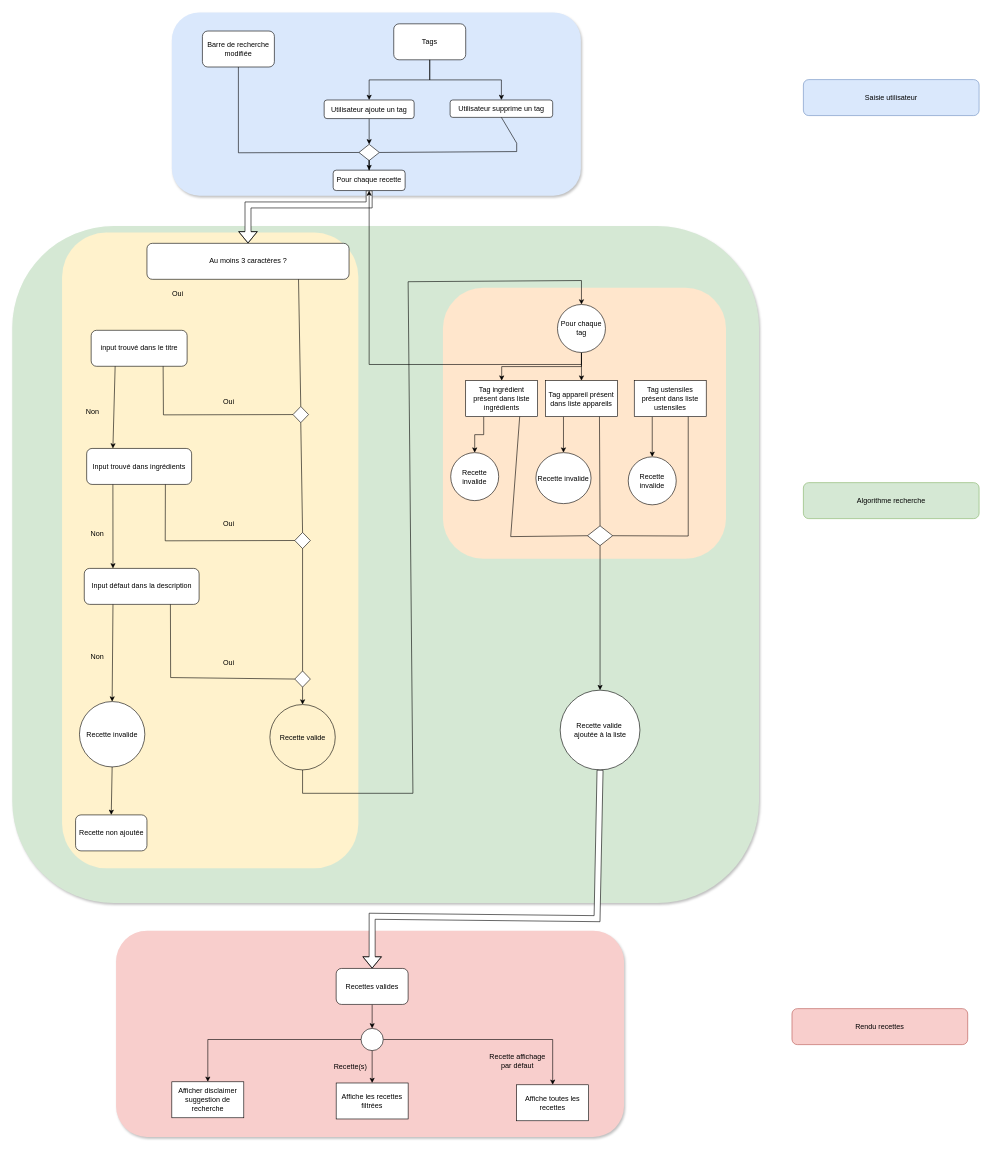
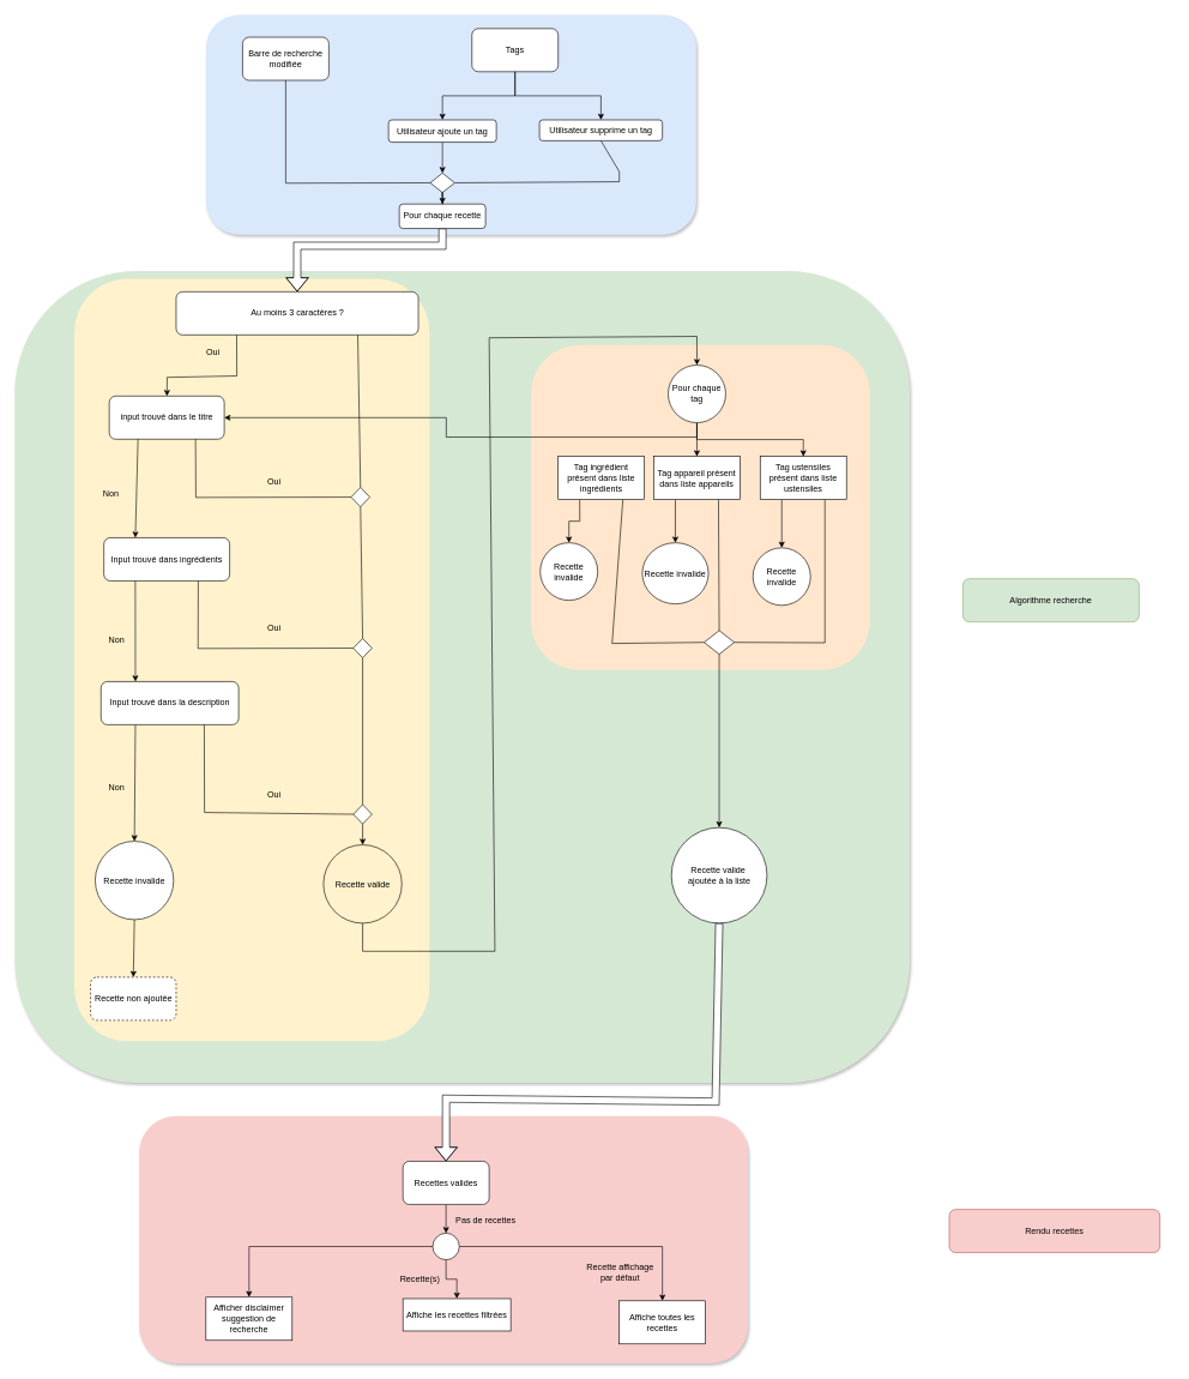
  <mxCell id="0" />
  <mxCell id="1" parent="0" />
  <mxCell id="2" value="" style="rounded=1;whiteSpace=wrap;html=1;fillColor=#d5e8d4;dashed=1;strokeColor=none;shadow=1;" vertex="1" parent="1"><mxGeometry x="20" y="376" width="1245" height="1129" as="geometry" /></mxCell>
  <mxCell id="3" value="" style="rounded=1;whiteSpace=wrap;html=1;dashed=1;fillColor=#ffe6cc;strokeColor=none;shadow=0;" vertex="1" parent="1"><mxGeometry x="738" y="479" width="472" height="452" as="geometry" /></mxCell>
  <mxCell id="4" value="" style="rounded=1;whiteSpace=wrap;html=1;dashed=1;fillColor=#fff2cc;strokeColor=none;shadow=0;" vertex="1" parent="1"><mxGeometry x="103" y="387" width="494" height="1060" as="geometry" /></mxCell>
  <mxCell id="5" value="" style="rounded=1;whiteSpace=wrap;html=1;fillColor=#f8cecc;strokeColor=none;dashed=1;shadow=1;" vertex="1" parent="1"><mxGeometry x="193" y="1551" width="847" height="344" as="geometry" /></mxCell>
  <mxCell id="6" value="" style="rounded=1;whiteSpace=wrap;html=1;fillColor=#dae8fc;strokeColor=none;shadow=1;" vertex="1" parent="1"><mxGeometry x="286" y="20" width="682" height="305.5" as="geometry" /></mxCell>
  <mxCell id="7" style="edgeStyle=orthogonalEdgeStyle;rounded=0;orthogonalLoop=1;jettySize=auto;html=1;exitX=0.5;exitY=1;exitDx=0;exitDy=0;" edge="1" parent="1" source="8" target="11"><mxGeometry relative="1" as="geometry"><mxPoint x="836" y="196" as="targetPoint" /></mxGeometry></mxCell>
  <mxCell id="8" value="Tags" style="rounded=1;whiteSpace=wrap;html=1;" vertex="1" parent="1"><mxGeometry x="656" y="39" width="120" height="60" as="geometry" /></mxCell>
  <mxCell id="9" value="" style="edgeStyle=orthogonalEdgeStyle;rounded=0;orthogonalLoop=1;jettySize=auto;html=1;" edge="1" parent="1" source="10" target="50"><mxGeometry relative="1" as="geometry" /></mxCell>
  <mxCell id="10" value="Utilisateur ajoute un tag" style="rounded=1;whiteSpace=wrap;html=1;" vertex="1" parent="1"><mxGeometry x="540" y="166" width="150" height="31" as="geometry" /></mxCell>
  <mxCell id="11" value="Utilisateur supprime un tag" style="rounded=1;whiteSpace=wrap;html=1;" vertex="1" parent="1"><mxGeometry x="750" y="166" width="171" height="29" as="geometry" /></mxCell>
  <mxCell id="12" value="Barre de recherche modifiée" style="rounded=1;whiteSpace=wrap;html=1;" vertex="1" parent="1"><mxGeometry x="337" y="51" width="120" height="60" as="geometry" /></mxCell>
  <mxCell id="13" style="edgeStyle=orthogonalEdgeStyle;rounded=0;orthogonalLoop=1;jettySize=auto;html=1;exitX=0.5;exitY=1;exitDx=0;exitDy=0;entryX=0.5;entryY=0;entryDx=0;entryDy=0;" edge="1" parent="1" source="8" target="10"><mxGeometry relative="1" as="geometry"><mxPoint x="682" y="190" as="targetPoint" /><mxPoint x="512" y="123" as="sourcePoint" /></mxGeometry></mxCell>
  <mxCell id="14" value="" style="endArrow=none;html=1;rounded=0;exitX=0;exitY=0.5;exitDx=0;exitDy=0;entryX=0.5;entryY=1;entryDx=0;entryDy=0;" edge="1" parent="1" source="50" target="12"><mxGeometry width="50" height="50" relative="1" as="geometry"><mxPoint x="613" y="285" as="sourcePoint" /><mxPoint x="396.5" y="109" as="targetPoint" /><Array as="points"><mxPoint x="397" y="254" /></Array></mxGeometry></mxCell>
  <mxCell id="15" value="" style="endArrow=none;html=1;rounded=0;entryX=0.5;entryY=1;entryDx=0;entryDy=0;exitX=1;exitY=0.5;exitDx=0;exitDy=0;" edge="1" parent="1" source="50" target="11"><mxGeometry width="50" height="50" relative="1" as="geometry"><mxPoint x="615" y="284" as="sourcePoint" /><mxPoint x="753" y="375" as="targetPoint" /><Array as="points"><mxPoint x="861" y="252" /><mxPoint x="861" y="238" /></Array></mxGeometry></mxCell>
- <mxCell id="16" value="Saisie utilisateur" style="rounded=1;whiteSpace=wrap;html=1;fillColor=#dae8fc;strokeColor=#6c8ebf;" vertex="1" parent="1"><mxGeometry x="1339" y="132" width="293" height="60" as="geometry" /></mxCell>
- <mxCell id="17" value="Algorithme recherche" style="rounded=1;whiteSpace=wrap;html=1;fillColor=#d5e8d4;strokeColor=#82b366;" vertex="1" parent="1"><mxGeometry x="1339" y="804" width="293" height="60" as="geometry" /></mxCell>
+ <mxCell id="17" value="Algorithme recherche" style="rounded=1;whiteSpace=wrap;html=1;fillColor=#d5e8d4;strokeColor=#82b366;" vertex="1" parent="1"><mxGeometry x="1339" y="804" width="245" height="60" as="geometry" /></mxCell>
  <mxCell id="18" value="Rendu recettes" style="rounded=1;whiteSpace=wrap;html=1;fillColor=#f8cecc;strokeColor=#b85450;" vertex="1" parent="1"><mxGeometry x="1320" y="1681" width="293" height="60" as="geometry" /></mxCell>
  <mxCell id="19" value="Au moins 3 caractères ?" style="rounded=1;whiteSpace=wrap;html=1;" vertex="1" parent="1"><mxGeometry x="244.5" y="405" width="337" height="60" as="geometry" /></mxCell>
+ <mxCell id="20" value="" style="endArrow=classic;html=1;rounded=0;exitX=0.25;exitY=1;exitDx=0;exitDy=0;" edge="1" parent="1" source="19" target="21"><mxGeometry width="50" height="50" relative="1" as="geometry"><mxPoint x="317.22" y="465" as="sourcePoint" /><mxPoint x="235" y="614" as="targetPoint" /><Array as="points"><mxPoint x="329" y="522" /><mxPoint x="232" y="524" /></Array></mxGeometry></mxCell>
  <mxCell id="21" value="input trouvé dans le titre" style="rounded=1;whiteSpace=wrap;html=1;" vertex="1" parent="1"><mxGeometry x="151.5" y="550" width="160" height="60" as="geometry" /></mxCell>
  <mxCell id="22" value="Oui" style="text;html=1;align=center;verticalAlign=middle;whiteSpace=wrap;rounded=0;" vertex="1" parent="1"><mxGeometry x="266" y="475" width="60" height="30" as="geometry" /></mxCell>
  <mxCell id="23" value="Oui" style="text;html=1;align=center;verticalAlign=middle;whiteSpace=wrap;rounded=0;" vertex="1" parent="1"><mxGeometry x="351" y="654" width="60" height="30" as="geometry" /></mxCell>
  <mxCell id="24" value="" style="endArrow=classic;html=1;rounded=0;exitX=0.25;exitY=1;exitDx=0;exitDy=0;entryX=0.25;entryY=0;entryDx=0;entryDy=0;" edge="1" parent="1" source="21" target="25"><mxGeometry width="50" height="50" relative="1" as="geometry"><mxPoint x="280" y="818" as="sourcePoint" /><mxPoint x="192" y="755" as="targetPoint" /></mxGeometry></mxCell>
  <mxCell id="25" value="Input trouvé dans ingrédients" style="rounded=1;whiteSpace=wrap;html=1;" vertex="1" parent="1"><mxGeometry x="144" y="747" width="175" height="60" as="geometry" /></mxCell>
  <mxCell id="26" value="Non" style="text;html=1;align=center;verticalAlign=middle;whiteSpace=wrap;rounded=0;" vertex="1" parent="1"><mxGeometry x="124" y="671" width="60" height="30" as="geometry" /></mxCell>
  <mxCell id="27" value="" style="endArrow=none;html=1;rounded=0;entryX=0.75;entryY=1;entryDx=0;entryDy=0;exitX=0.5;exitY=0;exitDx=0;exitDy=0;" edge="1" parent="1" source="28" target="19"><mxGeometry width="50" height="50" relative="1" as="geometry"><mxPoint x="280" y="818" as="sourcePoint" /><mxPoint x="330" y="768" as="targetPoint" /></mxGeometry></mxCell>
  <mxCell id="28" value="" style="rhombus;whiteSpace=wrap;html=1;" vertex="1" parent="1"><mxGeometry x="488" y="677" width="26" height="27" as="geometry" /></mxCell>
  <mxCell id="29" value="" style="endArrow=none;html=1;rounded=0;entryX=0;entryY=0.5;entryDx=0;entryDy=0;exitX=0.75;exitY=1;exitDx=0;exitDy=0;" edge="1" parent="1" source="21" target="28"><mxGeometry width="50" height="50" relative="1" as="geometry"><mxPoint x="280" y="818" as="sourcePoint" /><mxPoint x="330" y="768" as="targetPoint" /><Array as="points"><mxPoint x="272" y="691" /></Array></mxGeometry></mxCell>
  <mxCell id="30" value="" style="rhombus;whiteSpace=wrap;html=1;" vertex="1" parent="1"><mxGeometry x="491" y="1118" width="26" height="27" as="geometry" /></mxCell>
  <mxCell id="31" value="" style="endArrow=none;html=1;rounded=0;entryX=0.5;entryY=1;entryDx=0;entryDy=0;exitX=0.5;exitY=0;exitDx=0;exitDy=0;" edge="1" parent="1" source="32" target="28"><mxGeometry width="50" height="50" relative="1" as="geometry"><mxPoint x="511" y="687" as="sourcePoint" /><mxPoint x="507" y="475" as="targetPoint" /></mxGeometry></mxCell>
  <mxCell id="32" value="" style="rhombus;whiteSpace=wrap;html=1;" vertex="1" parent="1"><mxGeometry x="491" y="887" width="26" height="27" as="geometry" /></mxCell>
  <mxCell id="33" value="" style="endArrow=none;html=1;rounded=0;exitX=0.75;exitY=1;exitDx=0;exitDy=0;entryX=0;entryY=0.5;entryDx=0;entryDy=0;" edge="1" parent="1" source="25" target="32"><mxGeometry width="50" height="50" relative="1" as="geometry"><mxPoint x="280" y="818" as="sourcePoint" /><mxPoint x="330" y="768" as="targetPoint" /><Array as="points"><mxPoint x="275" y="901" /></Array></mxGeometry></mxCell>
  <mxCell id="34" value="" style="endArrow=none;html=1;rounded=0;entryX=0.5;entryY=1;entryDx=0;entryDy=0;exitX=0.5;exitY=0;exitDx=0;exitDy=0;" edge="1" parent="1" source="30" target="32"><mxGeometry width="50" height="50" relative="1" as="geometry"><mxPoint x="280" y="1018" as="sourcePoint" /><mxPoint x="330" y="968" as="targetPoint" /></mxGeometry></mxCell>
- <mxCell id="35" value="Input défaut dans la description" style="rounded=1;whiteSpace=wrap;html=1;" vertex="1" parent="1"><mxGeometry x="140" y="947" width="191.5" height="60" as="geometry" /></mxCell>
+ <mxCell id="35" value="Input trouvé dans la description" style="rounded=1;whiteSpace=wrap;html=1;" vertex="1" parent="1"><mxGeometry x="140" y="947" width="191.5" height="60" as="geometry" /></mxCell>
  <mxCell id="36" value="" style="endArrow=classic;html=1;rounded=0;exitX=0.25;exitY=1;exitDx=0;exitDy=0;entryX=0.25;entryY=0;entryDx=0;entryDy=0;" edge="1" parent="1" source="25" target="35"><mxGeometry width="50" height="50" relative="1" as="geometry"><mxPoint x="280" y="1018" as="sourcePoint" /><mxPoint x="330" y="968" as="targetPoint" /></mxGeometry></mxCell>
  <mxCell id="37" value="Oui" style="text;html=1;align=center;verticalAlign=middle;whiteSpace=wrap;rounded=0;" vertex="1" parent="1"><mxGeometry x="351" y="857" width="60" height="30" as="geometry" /></mxCell>
  <mxCell id="38" value="Non" style="text;html=1;align=center;verticalAlign=middle;whiteSpace=wrap;rounded=0;" vertex="1" parent="1"><mxGeometry x="132" y="874" width="60" height="30" as="geometry" /></mxCell>
  <mxCell id="39" value="Non" style="text;html=1;align=center;verticalAlign=middle;whiteSpace=wrap;rounded=0;" vertex="1" parent="1"><mxGeometry x="132" y="1080" width="60" height="30" as="geometry" /></mxCell>
  <mxCell id="40" value="" style="endArrow=none;html=1;rounded=0;entryX=0.75;entryY=1;entryDx=0;entryDy=0;exitX=0;exitY=0.5;exitDx=0;exitDy=0;" edge="1" parent="1" source="30" target="35"><mxGeometry width="50" height="50" relative="1" as="geometry"><mxPoint x="280" y="1118" as="sourcePoint" /><mxPoint x="330" y="1068" as="targetPoint" /><Array as="points"><mxPoint x="284" y="1129" /></Array></mxGeometry></mxCell>
  <mxCell id="41" value="Oui" style="text;html=1;align=center;verticalAlign=middle;whiteSpace=wrap;rounded=0;" vertex="1" parent="1"><mxGeometry x="351" y="1090" width="60" height="30" as="geometry" /></mxCell>
  <mxCell id="42" value="Recette valide" style="ellipse;whiteSpace=wrap;html=1;aspect=fixed;fillColor=#fff2cc;" vertex="1" parent="1"><mxGeometry x="449.5" y="1174" width="109" height="109" as="geometry" /></mxCell>
  <mxCell id="43" value="Recette invalide" style="ellipse;whiteSpace=wrap;html=1;aspect=fixed;" vertex="1" parent="1"><mxGeometry x="132" y="1169" width="109" height="109" as="geometry" /></mxCell>
  <mxCell id="44" value="" style="endArrow=classic;html=1;rounded=0;exitX=0.5;exitY=1;exitDx=0;exitDy=0;entryX=0.5;entryY=0;entryDx=0;entryDy=0;" edge="1" parent="1" source="30" target="42"><mxGeometry width="50" height="50" relative="1" as="geometry"><mxPoint x="280" y="1118" as="sourcePoint" /><mxPoint x="330" y="1068" as="targetPoint" /></mxGeometry></mxCell>
  <mxCell id="45" value="" style="endArrow=classic;html=1;rounded=0;exitX=0.25;exitY=1;exitDx=0;exitDy=0;entryX=0.5;entryY=0;entryDx=0;entryDy=0;" edge="1" parent="1" source="35" target="43"><mxGeometry width="50" height="50" relative="1" as="geometry"><mxPoint x="280" y="1118" as="sourcePoint" /><mxPoint x="330" y="1068" as="targetPoint" /></mxGeometry></mxCell>
  <mxCell id="46" value="" style="endArrow=classic;html=1;rounded=0;exitX=0.5;exitY=1;exitDx=0;exitDy=0;entryX=0.5;entryY=0;entryDx=0;entryDy=0;" edge="1" parent="1" source="42" target="56"><mxGeometry width="50" height="50" relative="1" as="geometry"><mxPoint x="280" y="1318" as="sourcePoint" /><mxPoint x="823" y="574" as="targetPoint" /><Array as="points"><mxPoint x="504" y="1322" /><mxPoint x="688" y="1322" /><mxPoint x="680" y="469" /><mxPoint x="969" y="467" /></Array></mxGeometry></mxCell>
  <mxCell id="47" value="" style="endArrow=classic;html=1;rounded=0;exitX=0.5;exitY=1;exitDx=0;exitDy=0;entryX=0.5;entryY=0;entryDx=0;entryDy=0;" edge="1" parent="1" source="43" target="48"><mxGeometry width="50" height="50" relative="1" as="geometry"><mxPoint x="389" y="1176" as="sourcePoint" /><mxPoint x="187" y="1367" as="targetPoint" /></mxGeometry></mxCell>
- <mxCell id="48" value="Recette non ajoutée" style="rounded=1;whiteSpace=wrap;html=1;" vertex="1" parent="1"><mxGeometry x="125.5" y="1358" width="119" height="60" as="geometry" /></mxCell>
+ <mxCell id="48" value="Recette non ajoutée" style="rounded=1;whiteSpace=wrap;html=1;dashed=1;" vertex="1" parent="1"><mxGeometry x="125.5" y="1358" width="119" height="60" as="geometry" /></mxCell>
  <mxCell id="49" value="" style="edgeStyle=orthogonalEdgeStyle;rounded=0;orthogonalLoop=1;jettySize=auto;html=1;" edge="1" parent="1" source="50" target="51"><mxGeometry relative="1" as="geometry" /></mxCell>
  <mxCell id="50" value="" style="rhombus;whiteSpace=wrap;html=1;" vertex="1" parent="1"><mxGeometry x="598" y="240" width="34" height="27" as="geometry" /></mxCell>
  <mxCell id="51" value="Pour chaque recette" style="rounded=1;whiteSpace=wrap;html=1;" vertex="1" parent="1"><mxGeometry x="555" y="283" width="120" height="34" as="geometry" /></mxCell>
  <mxCell id="52" value="" style="shape=flexArrow;endArrow=classic;html=1;rounded=0;exitX=0.5;exitY=1;exitDx=0;exitDy=0;entryX=0.5;entryY=0;entryDx=0;entryDy=0;fillColor=#FFFFFF;" edge="1" parent="1" source="51" target="19"><mxGeometry width="50" height="50" relative="1" as="geometry"><mxPoint x="558" y="438" as="sourcePoint" /><mxPoint x="608" y="388" as="targetPoint" /><Array as="points"><mxPoint x="615" y="341" /><mxPoint x="413" y="341" /></Array></mxGeometry></mxCell>
- <mxCell id="53" value="" style="edgeStyle=orthogonalEdgeStyle;rounded=0;orthogonalLoop=1;jettySize=auto;html=1;exitX=0.5;exitY=1;exitDx=0;exitDy=0;" edge="1" parent="1" source="56" target="58"><mxGeometry relative="1" as="geometry" /></mxCell>
+ <mxCell id="53" value="" style="edgeStyle=orthogonalEdgeStyle;rounded=0;orthogonalLoop=1;jettySize=auto;html=1;exitX=0.5;exitY=1;exitDx=0;exitDy=0;" edge="1" parent="1" source="56" target="21"><mxGeometry relative="1" as="geometry" /></mxCell>
  <mxCell id="54" value="" style="edgeStyle=orthogonalEdgeStyle;rounded=0;orthogonalLoop=1;jettySize=auto;html=1;" edge="1" parent="1" source="56" target="60"><mxGeometry relative="1" as="geometry" /></mxCell>
- <mxCell id="55" style="edgeStyle=orthogonalEdgeStyle;rounded=0;orthogonalLoop=1;jettySize=auto;html=1;exitX=0.5;exitY=1;exitDx=0;exitDy=0;" edge="1" parent="1" source="56" target="51"><mxGeometry relative="1" as="geometry"><mxPoint x="969" y="610" as="sourcePoint" /></mxGeometry></mxCell>
+ <mxCell id="55" style="edgeStyle=orthogonalEdgeStyle;rounded=0;orthogonalLoop=1;jettySize=auto;html=1;exitX=0.5;exitY=1;exitDx=0;exitDy=0;" edge="1" parent="1" source="56" target="62"><mxGeometry relative="1" as="geometry"><mxPoint x="969" y="610" as="sourcePoint" /></mxGeometry></mxCell>
  <mxCell id="56" value="Pour chaque tag" style="ellipse;whiteSpace=wrap;html=1;aspect=fixed;" vertex="1" parent="1"><mxGeometry x="929" y="507" width="80" height="80" as="geometry" /></mxCell>
  <mxCell id="57" value="" style="edgeStyle=orthogonalEdgeStyle;rounded=0;orthogonalLoop=1;jettySize=auto;html=1;exitX=0.25;exitY=1;exitDx=0;exitDy=0;" edge="1" parent="1" source="58" target="65"><mxGeometry relative="1" as="geometry" /></mxCell>
  <mxCell id="58" value="Tag ingrédient&lt;div&gt;présent dans liste ingrédients&lt;/div&gt;" style="whiteSpace=wrap;html=1;" vertex="1" parent="1"><mxGeometry x="776" y="634" width="120" height="60" as="geometry" /></mxCell>
  <mxCell id="59" value="" style="edgeStyle=orthogonalEdgeStyle;rounded=0;orthogonalLoop=1;jettySize=auto;html=1;entryX=0.5;entryY=0;entryDx=0;entryDy=0;exitX=0.25;exitY=1;exitDx=0;exitDy=0;" edge="1" parent="1" source="60" target="63"><mxGeometry relative="1" as="geometry" /></mxCell>
  <mxCell id="60" value="Tag appareil présent dans liste appareils" style="whiteSpace=wrap;html=1;" vertex="1" parent="1"><mxGeometry x="909" y="634" width="120" height="60" as="geometry" /></mxCell>
  <mxCell id="61" value="" style="edgeStyle=orthogonalEdgeStyle;rounded=0;orthogonalLoop=1;jettySize=auto;html=1;exitX=0.25;exitY=1;exitDx=0;exitDy=0;" edge="1" parent="1" source="62" target="64"><mxGeometry relative="1" as="geometry" /></mxCell>
  <mxCell id="62" value="Tag ustensiles présent dans liste ustensiles" style="whiteSpace=wrap;html=1;" vertex="1" parent="1"><mxGeometry x="1057" y="634" width="120" height="60" as="geometry" /></mxCell>
  <mxCell id="63" value="Recette invalide" style="ellipse;whiteSpace=wrap;html=1;" vertex="1" parent="1"><mxGeometry x="893" y="754" width="92" height="85" as="geometry" /></mxCell>
  <mxCell id="64" value="Recette invalide" style="ellipse;whiteSpace=wrap;html=1;" vertex="1" parent="1"><mxGeometry x="1047" y="761" width="80" height="80" as="geometry" /></mxCell>
  <mxCell id="65" value="Recette invalide" style="ellipse;whiteSpace=wrap;html=1;" vertex="1" parent="1"><mxGeometry x="751" y="754" width="80" height="80" as="geometry" /></mxCell>
  <mxCell id="66" value="Recette valide&amp;nbsp;&lt;div&gt;ajoutée à la liste&lt;/div&gt;" style="ellipse;whiteSpace=wrap;html=1;aspect=fixed;" vertex="1" parent="1"><mxGeometry x="933.5" y="1150" width="133" height="133" as="geometry" /></mxCell>
  <mxCell id="67" value="" style="rhombus;whiteSpace=wrap;html=1;" vertex="1" parent="1"><mxGeometry x="979" y="876" width="42" height="33" as="geometry" /></mxCell>
  <mxCell id="68" value="" style="endArrow=none;html=1;rounded=0;exitX=0.75;exitY=1;exitDx=0;exitDy=0;entryX=0;entryY=0.5;entryDx=0;entryDy=0;" edge="1" parent="1" source="58" target="67"><mxGeometry width="50" height="50" relative="1" as="geometry"><mxPoint x="832" y="976" as="sourcePoint" /><mxPoint x="882" y="926" as="targetPoint" /><Array as="points"><mxPoint x="851" y="894" /></Array></mxGeometry></mxCell>
  <mxCell id="69" value="" style="endArrow=none;html=1;rounded=0;entryX=0.75;entryY=1;entryDx=0;entryDy=0;exitX=0.5;exitY=0;exitDx=0;exitDy=0;" edge="1" parent="1" source="67" target="60"><mxGeometry width="50" height="50" relative="1" as="geometry"><mxPoint x="832" y="976" as="sourcePoint" /><mxPoint x="882" y="926" as="targetPoint" /></mxGeometry></mxCell>
  <mxCell id="70" value="" style="endArrow=none;html=1;rounded=0;entryX=0.75;entryY=1;entryDx=0;entryDy=0;exitX=1;exitY=0.5;exitDx=0;exitDy=0;" edge="1" parent="1" source="67" target="62"><mxGeometry width="50" height="50" relative="1" as="geometry"><mxPoint x="832" y="976" as="sourcePoint" /><mxPoint x="882" y="926" as="targetPoint" /><Array as="points"><mxPoint x="1147" y="893" /></Array></mxGeometry></mxCell>
  <mxCell id="71" value="" style="endArrow=classic;html=1;rounded=0;exitX=0.5;exitY=1;exitDx=0;exitDy=0;entryX=0.5;entryY=0;entryDx=0;entryDy=0;" edge="1" parent="1" source="67" target="66"><mxGeometry width="50" height="50" relative="1" as="geometry"><mxPoint x="832" y="976" as="sourcePoint" /><mxPoint x="882" y="926" as="targetPoint" /></mxGeometry></mxCell>
  <mxCell id="72" value="" style="shape=flexArrow;endArrow=classic;html=1;rounded=0;exitX=0.5;exitY=1;exitDx=0;exitDy=0;entryX=0.5;entryY=0;entryDx=0;entryDy=0;fillColor=#FFFFFF;" edge="1" parent="1" source="66" target="74"><mxGeometry width="50" height="50" relative="1" as="geometry"><mxPoint x="836" y="1038" as="sourcePoint" /><mxPoint x="1004" y="1127" as="targetPoint" /><Array as="points"><mxPoint x="995" y="1531" /><mxPoint x="620" y="1527" /></Array></mxGeometry></mxCell>
  <mxCell id="73" value="" style="edgeStyle=orthogonalEdgeStyle;rounded=0;orthogonalLoop=1;jettySize=auto;html=1;" edge="1" parent="1" source="74" target="78"><mxGeometry relative="1" as="geometry" /></mxCell>
  <mxCell id="74" value="Recettes valides" style="rounded=1;whiteSpace=wrap;html=1;" vertex="1" parent="1"><mxGeometry x="560" y="1614" width="120" height="60" as="geometry" /></mxCell>
  <mxCell id="75" value="" style="edgeStyle=orthogonalEdgeStyle;rounded=0;orthogonalLoop=1;jettySize=auto;html=1;" edge="1" parent="1" source="78" target="79"><mxGeometry relative="1" as="geometry" /></mxCell>
  <mxCell id="76" value="" style="edgeStyle=orthogonalEdgeStyle;rounded=0;orthogonalLoop=1;jettySize=auto;html=1;" edge="1" parent="1" source="78" target="80"><mxGeometry relative="1" as="geometry" /></mxCell>
  <mxCell id="77" value="" style="edgeStyle=orthogonalEdgeStyle;rounded=0;orthogonalLoop=1;jettySize=auto;html=1;" edge="1" parent="1" source="78" target="81"><mxGeometry relative="1" as="geometry" /></mxCell>
  <mxCell id="78" value="" style="ellipse;whiteSpace=wrap;html=1;aspect=fixed;" vertex="1" parent="1"><mxGeometry x="601.5" y="1714" width="37" height="37" as="geometry" /></mxCell>
  <mxCell id="79" value="Afficher disclaimer&lt;div&gt;suggestion de recherche&lt;/div&gt;" style="whiteSpace=wrap;html=1;" vertex="1" parent="1"><mxGeometry x="286" y="1803" width="120" height="60" as="geometry" /></mxCell>
- <mxCell id="80" value="Affiche les recettes filtrées" style="whiteSpace=wrap;html=1;" vertex="1" parent="1"><mxGeometry x="560" y="1805" width="120" height="60" as="geometry" /></mxCell>
+ <mxCell id="80" value="Affiche les recettes filtrées" style="whiteSpace=wrap;html=1;" vertex="1" parent="1"><mxGeometry x="560" y="1805" width="150" height="45" as="geometry" /></mxCell>
  <mxCell id="81" value="Affiche toutes les recettes" style="whiteSpace=wrap;html=1;" vertex="1" parent="1"><mxGeometry x="861" y="1808" width="120" height="60" as="geometry" /></mxCell>
+ <mxCell id="82" value="Pas de recettes" style="text;html=1;align=center;verticalAlign=middle;whiteSpace=wrap;rounded=0;" vertex="1" parent="1"><mxGeometry x="623" y="1681" width="105" height="30" as="geometry" /></mxCell>
  <mxCell id="83" value="Recette(s)" style="text;html=1;align=center;verticalAlign=middle;whiteSpace=wrap;rounded=0;" vertex="1" parent="1"><mxGeometry x="553.5" y="1763" width="60" height="30" as="geometry" /></mxCell>
  <mxCell id="84" value="Recette affichage par défaut" style="text;html=1;align=center;verticalAlign=middle;whiteSpace=wrap;rounded=0;" vertex="1" parent="1"><mxGeometry x="812" y="1754" width="101" height="30" as="geometry" /></mxCell>
